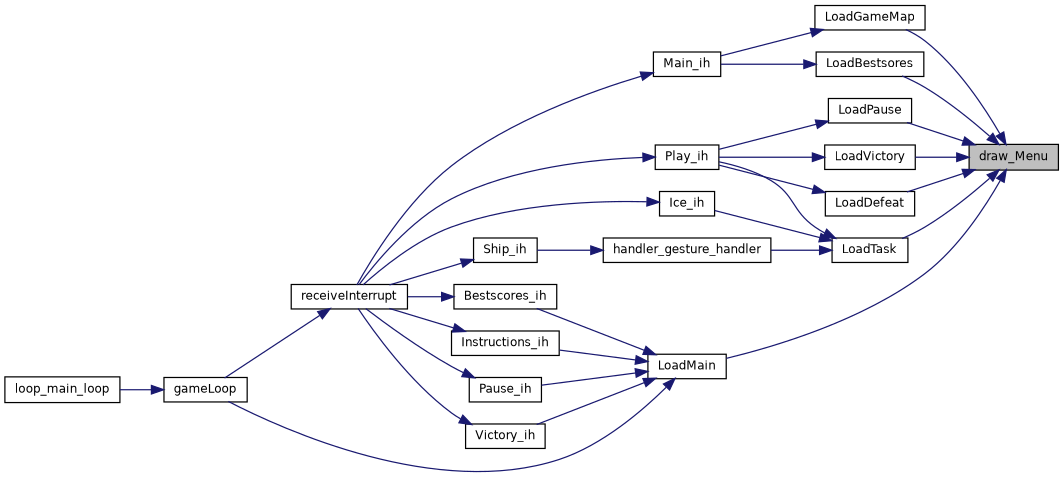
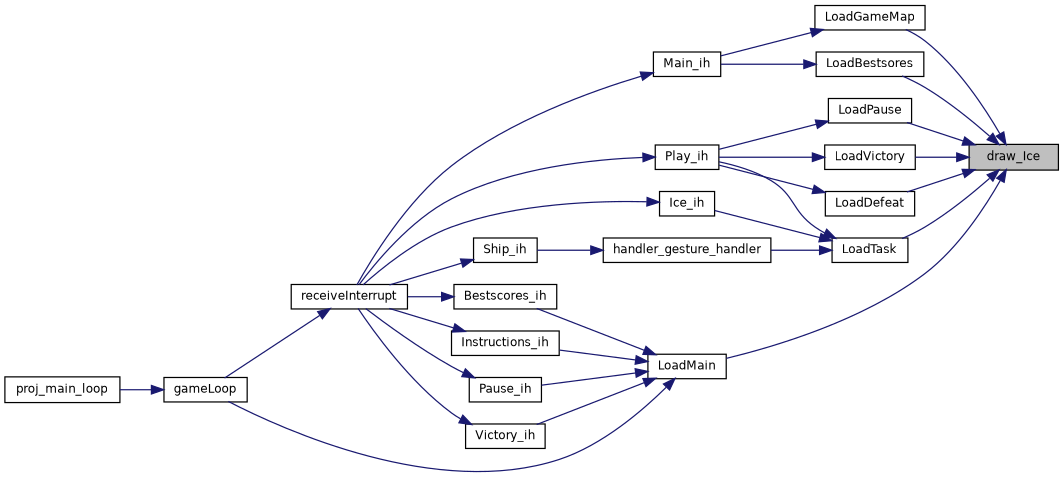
  digraph {
    rankdir=RL
    node [color=black fillcolor=white fontname=Helvetica fontsize=10 shape=record style=filled]
    edge [color=midnightblue dir=back fontname=Helvetica fontsize=10 labelfontname=Helvetica labelfontsize=10 style=solid]
-   n1 [fillcolor=grey75 fontcolor=black height=0.2 label=draw_Menu width=0.4]
+   n1 [fillcolor=grey75 fontcolor=black height=0.2 label=draw_Ice width=0.4]
    n2 [height=0.2 label=LoadBestsores width=0.4]
    n3 [height=0.2 label=LoadDefeat width=0.4]
    n4 [height=0.2 label=LoadGameMap width=0.4]
    n5 [height=0.2 label=LoadMain width=0.4]
    n6 [height=0.2 label=LoadPause width=0.4]
    n7 [height=0.2 label=LoadTask width=0.4]
    n8 [height=0.2 label=LoadVictory width=0.4]
    n9 [height=0.2 label=Main_ih width=0.4]
    n10 [height=0.2 label=Play_ih width=0.4]
    n11 [height=0.2 label=gameLoop width=0.4]
    n12 [height=0.2 label=Bestscores_ih width=0.4]
    n13 [height=0.2 label=Instructions_ih width=0.4]
    n14 [height=0.2 label=Pause_ih width=0.4]
    n15 [height=0.2 label=Victory_ih width=0.4]
    n16 [height=0.2 label=Ice_ih width=0.4]
    n17 [height=0.2 label=handler_gesture_handler width=0.4]
    n18 [height=0.2 label=receiveInterrupt width=0.4]
-   n19 [height=0.2 label=loop_main_loop width=0.4]
+   n19 [height=0.2 label=proj_main_loop width=0.4]
    n20 [height=0.2 label=Ship_ih width=0.4]
    n1 -> n2
    n1 -> n3
    n1 -> n4
    n1 -> n5
    n1 -> n6
    n1 -> n7
    n1 -> n8
    n2 -> n9
    n3 -> n10
    n4 -> n9
    n5 -> n11
    n5 -> n12
    n5 -> n13
    n5 -> n14
    n5 -> n15
    n6 -> n10
    n7 -> n10
    n7 -> n16
    n7 -> n17
    n8 -> n10
    n9 -> n18
    n10 -> n18
    n11 -> n19
    n12 -> n18
    n13 -> n18
    n14 -> n18
    n15 -> n18
    n16 -> n18
    n17 -> n20
    n18 -> n11
    n20 -> n18
  }
